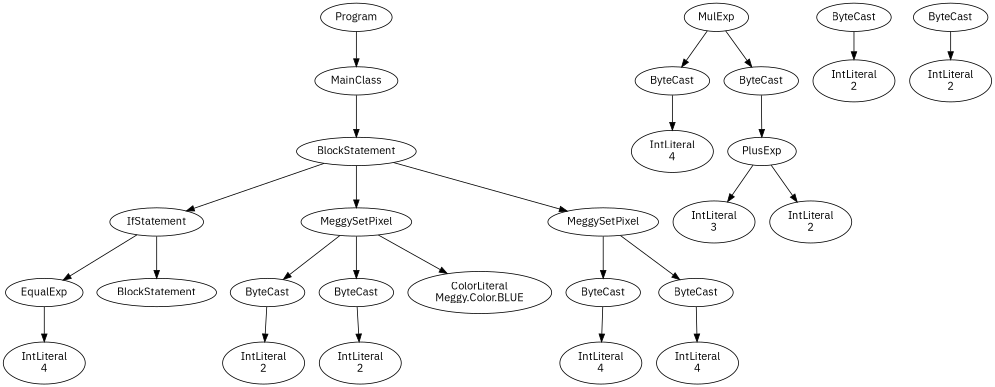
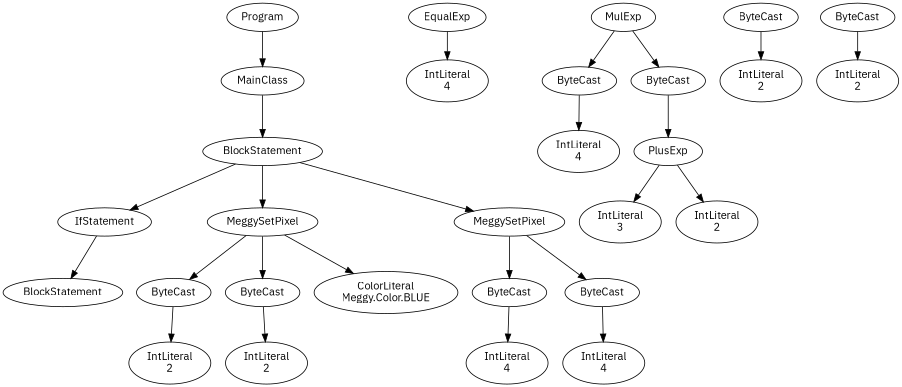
  digraph {
    fontname="IBM Plex Sans"
    node [fontname="IBM Plex Sans"]
    edge [fontname="IBM Plex Sans"]
    n1 [label=Program]
    n2 [label=MainClass]
    n3 [label=BlockStatement]
    n4 [label=IfStatement]
    n5 [label=MeggySetPixel]
    n6 [label=MeggySetPixel]
    n7 [label=EqualExp]
    n8 [label=BlockStatement]
    n9 [label=ByteCast]
    n10 [label=ByteCast]
    n11 [label="ColorLiteral\nMeggy.Color.BLUE"]
    n12 [label=ByteCast]
    n13 [label=ByteCast]
    n14 [label="IntLiteral\n4"]
    n15 [label=MulExp]
    n16 [label=ByteCast]
    n17 [label=ByteCast]
    n18 [label="IntLiteral\n4"]
    n19 [label=PlusExp]
    n20 [label="IntLiteral\n3"]
    n21 [label="IntLiteral\n2"]
    n22 [label="IntLiteral\n2"]
    n23 [label="IntLiteral\n2"]
    n24 [label="IntLiteral\n4"]
    n25 [label="IntLiteral\n4"]
    n26 [label=ByteCast]
    n27 [label="IntLiteral\n2"]
    n28 [label=ByteCast]
    n29 [label="IntLiteral\n2"]
    n1 -> n2
    n2 -> n3
    n3 -> n4
    n3 -> n5
    n3 -> n6
-   n4 -> n7
    n4 -> n8
    n5 -> n9
    n5 -> n10
    n5 -> n11
    n6 -> n12
    n6 -> n13
    n7 -> n14
    n9 -> n22
    n10 -> n23
    n12 -> n24
    n13 -> n25
    n15 -> n16
    n15 -> n17
    n16 -> n18
    n17 -> n19
    n19 -> n20
    n19 -> n21
    n26 -> n27
    n28 -> n29
  }
